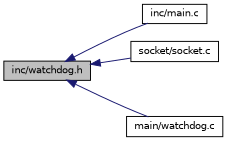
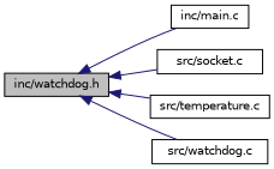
  digraph {
    rankdir=LR
    node [color=black fillcolor=white fontname=Helvetica fontsize=10 shape=record style=filled]
    edge [color=midnightblue dir=back fontname=Helvetica fontsize=10 labelfontname=Helvetica labelfontsize=10 style=solid]
    n1 [fillcolor=grey75 fontcolor=black height=0.2 label="inc/watchdog.h" width=0.4]
    n2 [height=0.2 label="inc/main.c" width=0.4]
-   n3 [height=0.2 label="socket/socket.c" width=0.4]
-   n5 [height=0.2 label="main/watchdog.c" width=0.4]
+   n3 [height=0.2 label="src/socket.c" width=0.4]
+   n4 [height=0.2 label="src/temperature.c" width=0.4]
+   n5 [height=0.2 label="src/watchdog.c" width=0.4]
    n1 -> n2
    n1 -> n3
+   n1 -> n4
    n1 -> n5
  }
